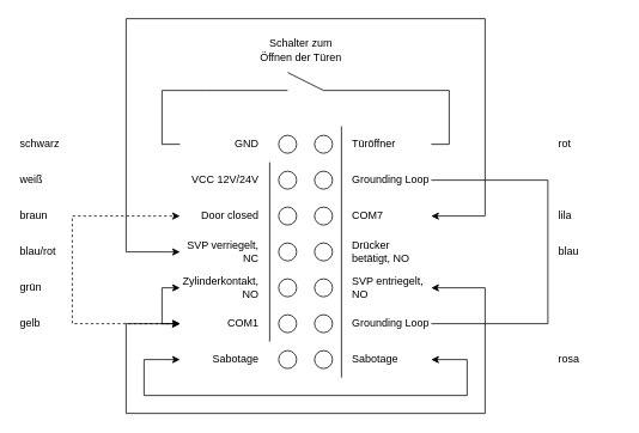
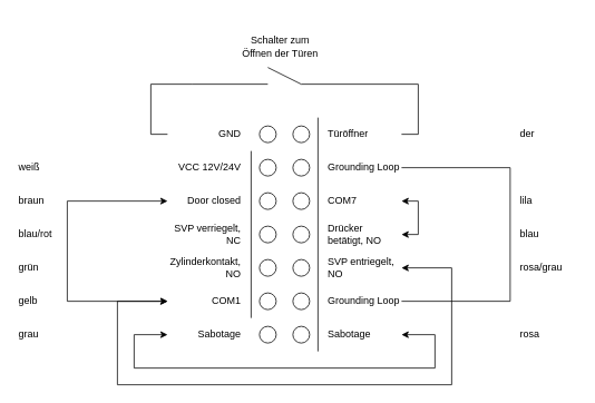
  <mxCell id="0" />
  <mxCell id="1" parent="0" />
  <mxCell id="2" value="" style="endArrow=none;html=1;rounded=0;" edge="1" parent="1"><mxGeometry width="50" height="50" relative="1" as="geometry"><mxPoint x="300" y="380" as="sourcePoint" /><mxPoint x="300" y="180" as="targetPoint" /></mxGeometry></mxCell>
  <mxCell id="3" value="" style="endArrow=none;html=1;rounded=0;" edge="1" parent="1"><mxGeometry width="50" height="50" relative="1" as="geometry"><mxPoint x="380" y="420" as="sourcePoint" /><mxPoint x="380" y="140" as="targetPoint" /></mxGeometry></mxCell>
  <mxCell id="4" value="" style="ellipse;whiteSpace=wrap;html=1;aspect=fixed;" vertex="1" parent="1"><mxGeometry x="350" y="150" width="20" height="20" as="geometry" /></mxCell>
  <mxCell id="5" value="" style="ellipse;whiteSpace=wrap;html=1;aspect=fixed;" vertex="1" parent="1"><mxGeometry x="350" y="190" width="20" height="20" as="geometry" /></mxCell>
  <mxCell id="6" value="" style="ellipse;whiteSpace=wrap;html=1;aspect=fixed;" vertex="1" parent="1"><mxGeometry x="350" y="230" width="20" height="20" as="geometry" /></mxCell>
  <mxCell id="7" value="" style="ellipse;whiteSpace=wrap;html=1;aspect=fixed;" vertex="1" parent="1"><mxGeometry x="350" y="270" width="20" height="20" as="geometry" /></mxCell>
  <mxCell id="8" value="" style="ellipse;whiteSpace=wrap;html=1;aspect=fixed;" vertex="1" parent="1"><mxGeometry x="350" y="310" width="20" height="20" as="geometry" /></mxCell>
  <mxCell id="9" value="" style="ellipse;whiteSpace=wrap;html=1;aspect=fixed;" vertex="1" parent="1"><mxGeometry x="350" y="350" width="20" height="20" as="geometry" /></mxCell>
  <mxCell id="10" value="" style="ellipse;whiteSpace=wrap;html=1;aspect=fixed;" vertex="1" parent="1"><mxGeometry x="350" y="390" width="20" height="20" as="geometry" /></mxCell>
  <mxCell id="11" value="" style="ellipse;whiteSpace=wrap;html=1;aspect=fixed;" vertex="1" parent="1"><mxGeometry x="310" y="150" width="20" height="20" as="geometry" /></mxCell>
  <mxCell id="12" value="" style="ellipse;whiteSpace=wrap;html=1;aspect=fixed;" vertex="1" parent="1"><mxGeometry x="310" y="190" width="20" height="20" as="geometry" /></mxCell>
  <mxCell id="13" value="" style="ellipse;whiteSpace=wrap;html=1;aspect=fixed;" vertex="1" parent="1"><mxGeometry x="310" y="230" width="20" height="20" as="geometry" /></mxCell>
  <mxCell id="14" value="" style="ellipse;whiteSpace=wrap;html=1;aspect=fixed;" vertex="1" parent="1"><mxGeometry x="310" y="270" width="20" height="20" as="geometry" /></mxCell>
  <mxCell id="15" value="" style="ellipse;whiteSpace=wrap;html=1;aspect=fixed;" vertex="1" parent="1"><mxGeometry x="310" y="310" width="20" height="20" as="geometry" /></mxCell>
  <mxCell id="16" value="" style="ellipse;whiteSpace=wrap;html=1;aspect=fixed;" vertex="1" parent="1"><mxGeometry x="310" y="350" width="20" height="20" as="geometry" /></mxCell>
  <mxCell id="17" value="" style="ellipse;whiteSpace=wrap;html=1;aspect=fixed;" vertex="1" parent="1"><mxGeometry x="310" y="390" width="20" height="20" as="geometry" /></mxCell>
  <mxCell id="18" value="GND" style="text;html=1;strokeColor=none;fillColor=none;align=right;verticalAlign=middle;whiteSpace=wrap;rounded=0;" vertex="1" parent="1"><mxGeometry x="200" y="145" width="90" height="30" as="geometry" /></mxCell>
  <mxCell id="19" value="VCC 12V/24V" style="text;html=1;strokeColor=none;fillColor=none;align=right;verticalAlign=middle;whiteSpace=wrap;rounded=0;" vertex="1" parent="1"><mxGeometry x="200" y="185" width="90" height="30" as="geometry" /></mxCell>
  <mxCell id="20" value="Door closed" style="text;html=1;strokeColor=none;fillColor=none;align=right;verticalAlign=middle;whiteSpace=wrap;rounded=0;" vertex="1" parent="1"><mxGeometry x="200" y="225" width="90" height="30" as="geometry" /></mxCell>
  <mxCell id="21" value="SVP verriegelt, NC" style="text;html=1;strokeColor=none;fillColor=none;align=right;verticalAlign=middle;whiteSpace=wrap;rounded=0;" vertex="1" parent="1"><mxGeometry x="200" y="265" width="90" height="30" as="geometry" /></mxCell>
  <mxCell id="22" value="Zylinderkontakt, NO" style="text;html=1;strokeColor=none;fillColor=none;align=right;verticalAlign=middle;whiteSpace=wrap;rounded=0;" vertex="1" parent="1"><mxGeometry x="200" y="305" width="90" height="30" as="geometry" /></mxCell>
  <mxCell id="23" value="COM1" style="text;html=1;strokeColor=none;fillColor=none;align=right;verticalAlign=middle;whiteSpace=wrap;rounded=0;" vertex="1" parent="1"><mxGeometry x="200" y="345" width="90" height="30" as="geometry" /></mxCell>
  <mxCell id="24" value="Sabotage" style="text;html=1;strokeColor=none;fillColor=none;align=right;verticalAlign=middle;whiteSpace=wrap;rounded=0;" vertex="1" parent="1"><mxGeometry x="200" y="385" width="90" height="30" as="geometry" /></mxCell>
  <mxCell id="25" value="Türöffner" style="text;html=1;strokeColor=none;fillColor=none;align=left;verticalAlign=middle;whiteSpace=wrap;rounded=0;" vertex="1" parent="1"><mxGeometry x="390" y="145" width="90" height="30" as="geometry" /></mxCell>
  <mxCell id="26" value="Grounding Loop" style="text;html=1;strokeColor=none;fillColor=none;align=left;verticalAlign=middle;whiteSpace=wrap;rounded=0;" vertex="1" parent="1"><mxGeometry x="390" y="185" width="90" height="30" as="geometry" /></mxCell>
  <mxCell id="27" value="COM7" style="text;html=1;strokeColor=none;fillColor=none;align=left;verticalAlign=middle;whiteSpace=wrap;rounded=0;" vertex="1" parent="1"><mxGeometry x="390" y="225" width="90" height="30" as="geometry" /></mxCell>
  <mxCell id="28" value="Drücker betätigt, NO" style="text;html=1;strokeColor=none;fillColor=none;align=left;verticalAlign=middle;whiteSpace=wrap;rounded=0;" vertex="1" parent="1"><mxGeometry x="390" y="265" width="90" height="30" as="geometry" /></mxCell>
  <mxCell id="29" value="SVP entriegelt, NO" style="text;html=1;strokeColor=none;fillColor=none;align=left;verticalAlign=middle;whiteSpace=wrap;rounded=0;" vertex="1" parent="1"><mxGeometry x="390" y="305" width="90" height="30" as="geometry" /></mxCell>
  <mxCell id="30" value="Grounding Loop" style="text;html=1;strokeColor=none;fillColor=none;align=left;verticalAlign=middle;whiteSpace=wrap;rounded=0;" vertex="1" parent="1"><mxGeometry x="390" y="345" width="90" height="30" as="geometry" /></mxCell>
  <mxCell id="31" value="Sabotage" style="text;html=1;strokeColor=none;fillColor=none;align=left;verticalAlign=middle;whiteSpace=wrap;rounded=0;" vertex="1" parent="1"><mxGeometry x="390" y="385" width="90" height="30" as="geometry" /></mxCell>
  <mxCell id="32" value="" style="endArrow=none;html=1;rounded=0;exitX=1;exitY=0.5;exitDx=0;exitDy=0;" edge="1" parent="1" source="25"><mxGeometry width="50" height="50" relative="1" as="geometry"><mxPoint x="440" y="170" as="sourcePoint" /><mxPoint x="360" y="100" as="targetPoint" /><Array as="points"><mxPoint x="500" y="160" /><mxPoint x="500" y="100" /></Array></mxGeometry></mxCell>
  <mxCell id="33" value="" style="endArrow=none;html=1;rounded=0;" edge="1" parent="1"><mxGeometry width="50" height="50" relative="1" as="geometry"><mxPoint x="360" y="100" as="sourcePoint" /><mxPoint x="320" y="80" as="targetPoint" /></mxGeometry></mxCell>
  <mxCell id="34" value="" style="endArrow=none;html=1;rounded=0;exitX=0;exitY=0.5;exitDx=0;exitDy=0;" edge="1" parent="1" source="18"><mxGeometry width="50" height="50" relative="1" as="geometry"><mxPoint x="270" y="150" as="sourcePoint" /><mxPoint x="320" y="100" as="targetPoint" /><Array as="points"><mxPoint x="180" y="160" /><mxPoint x="180" y="100" /><mxPoint x="230" y="100" /></Array></mxGeometry></mxCell>
  <mxCell id="35" value="Schalter zum Öffnen der Türen" style="text;html=1;strokeColor=none;fillColor=none;align=center;verticalAlign=middle;whiteSpace=wrap;rounded=0;" vertex="1" parent="1"><mxGeometry x="280" y="40" width="110" height="30" as="geometry" /></mxCell>
- <mxCell id="36" value="" style="endArrow=classic;html=1;rounded=0;entryX=0;entryY=0.5;entryDx=0;entryDy=0;exitX=0;exitY=0.5;exitDx=0;exitDy=0;startArrow=classic;startFill=1;endFill=1;dashed=1;" edge="1" parent="1" source="23" target="20"><mxGeometry width="50" height="50" relative="1" as="geometry"><mxPoint x="220" y="360" as="sourcePoint" /><mxPoint x="250" y="240" as="targetPoint" /><Array as="points"><mxPoint x="80" y="360" /><mxPoint x="80" y="240" /></Array></mxGeometry></mxCell>
- <mxCell id="37" value="rot" style="text;html=1;align=left;verticalAlign=middle;resizable=0;points=[];autosize=1;strokeColor=none;fillColor=none;" vertex="1" parent="1"><mxGeometry x="620" y="150" width="30" height="20" as="geometry" /></mxCell>
+ <mxCell id="36" value="" style="endArrow=classic;html=1;rounded=0;entryX=0;entryY=0.5;entryDx=0;entryDy=0;exitX=0;exitY=0.5;exitDx=0;exitDy=0;startArrow=classic;startFill=1;endFill=1;" edge="1" parent="1" source="23" target="20"><mxGeometry width="50" height="50" relative="1" as="geometry"><mxPoint x="220" y="360" as="sourcePoint" /><mxPoint x="250" y="240" as="targetPoint" /><Array as="points"><mxPoint x="80" y="360" /><mxPoint x="80" y="240" /></Array></mxGeometry></mxCell>
+ <mxCell id="37" value="der" style="text;html=1;align=left;verticalAlign=middle;resizable=0;points=[];autosize=1;strokeColor=none;fillColor=none;" vertex="1" parent="1"><mxGeometry x="620" y="150" width="30" height="20" as="geometry" /></mxCell>
  <mxCell id="38" value="" style="endArrow=none;html=1;rounded=0;exitX=1;exitY=0.5;exitDx=0;exitDy=0;entryX=1;entryY=0.5;entryDx=0;entryDy=0;" edge="1" parent="1" source="26" target="30"><mxGeometry width="50" height="50" relative="1" as="geometry"><mxPoint x="370" y="310" as="sourcePoint" /><mxPoint x="420" y="260" as="targetPoint" /><Array as="points"><mxPoint x="610" y="200" /><mxPoint x="610" y="360" /></Array></mxGeometry></mxCell>
- <mxCell id="39" value="schwarz" style="text;html=1;align=left;verticalAlign=middle;resizable=0;points=[];autosize=1;strokeColor=none;fillColor=none;" vertex="1" parent="1"><mxGeometry x="20" y="150" width="60" height="20" as="geometry" /></mxCell>
  <mxCell id="40" value="weiß" style="text;html=1;align=left;verticalAlign=middle;resizable=0;points=[];autosize=1;strokeColor=none;fillColor=none;" vertex="1" parent="1"><mxGeometry x="20" y="190" width="40" height="20" as="geometry" /></mxCell>
  <mxCell id="41" value="braun" style="text;html=1;align=left;verticalAlign=middle;resizable=0;points=[];autosize=1;strokeColor=none;fillColor=none;" vertex="1" parent="1"><mxGeometry x="20" y="230" width="50" height="20" as="geometry" /></mxCell>
  <mxCell id="42" value="blau/rot" style="text;html=1;align=left;verticalAlign=middle;resizable=0;points=[];autosize=1;strokeColor=none;fillColor=none;" vertex="1" parent="1"><mxGeometry x="20" y="270" width="60" height="20" as="geometry" /></mxCell>
  <mxCell id="43" value="grün" style="text;html=1;align=left;verticalAlign=middle;resizable=0;points=[];autosize=1;strokeColor=none;fillColor=none;" vertex="1" parent="1"><mxGeometry x="20" y="310" width="40" height="20" as="geometry" /></mxCell>
  <mxCell id="44" value="gelb" style="text;html=1;align=left;verticalAlign=middle;resizable=0;points=[];autosize=1;strokeColor=none;fillColor=none;" vertex="1" parent="1"><mxGeometry x="20" y="350" width="40" height="20" as="geometry" /></mxCell>
+ <mxCell id="45" value="grau" style="text;html=1;align=left;verticalAlign=middle;resizable=0;points=[];autosize=1;strokeColor=none;fillColor=none;" vertex="1" parent="1"><mxGeometry x="20" y="390" width="40" height="20" as="geometry" /></mxCell>
  <mxCell id="46" value="lila" style="text;html=1;align=left;verticalAlign=middle;resizable=0;points=[];autosize=1;strokeColor=none;fillColor=none;" vertex="1" parent="1"><mxGeometry x="620" y="230" width="30" height="20" as="geometry" /></mxCell>
  <mxCell id="47" value="blau" style="text;html=1;align=left;verticalAlign=middle;resizable=0;points=[];autosize=1;strokeColor=none;fillColor=none;" vertex="1" parent="1"><mxGeometry x="620" y="270" width="40" height="20" as="geometry" /></mxCell>
+ <mxCell id="48" value="rosa/grau" style="text;html=1;align=left;verticalAlign=middle;resizable=0;points=[];autosize=1;strokeColor=none;fillColor=none;" vertex="1" parent="1"><mxGeometry x="620" y="310" width="70" height="20" as="geometry" /></mxCell>
  <mxCell id="49" value="rosa" style="text;html=1;align=left;verticalAlign=middle;resizable=0;points=[];autosize=1;strokeColor=none;fillColor=none;" vertex="1" parent="1"><mxGeometry x="620" y="390" width="40" height="20" as="geometry" /></mxCell>
- <mxCell id="51" value="" style="endArrow=classic;startArrow=classic;html=1;rounded=0;exitX=0;exitY=0.5;exitDx=0;exitDy=0;entryX=0;entryY=0.5;entryDx=0;entryDy=0;" edge="1" parent="1" source="22" target="23"><mxGeometry width="50" height="50" relative="1" as="geometry"><mxPoint x="370" y="290" as="sourcePoint" /><mxPoint x="420" y="240" as="targetPoint" /><Array as="points"><mxPoint x="180" y="320" /><mxPoint x="180" y="360" /></Array></mxGeometry></mxCell>
+ <mxCell id="50" value="" style="endArrow=classic;startArrow=classic;html=1;rounded=0;exitX=1;exitY=0.5;exitDx=0;exitDy=0;entryX=1;entryY=0.5;entryDx=0;entryDy=0;" edge="1" parent="1" source="28" target="27"><mxGeometry width="50" height="50" relative="1" as="geometry"><mxPoint x="370" y="300" as="sourcePoint" /><mxPoint x="420" y="250" as="targetPoint" /><Array as="points"><mxPoint x="500" y="280" /><mxPoint x="500" y="240" /></Array></mxGeometry></mxCell>
  <mxCell id="52" value="" style="endArrow=classic;startArrow=classic;html=1;rounded=0;exitX=0;exitY=0.5;exitDx=0;exitDy=0;entryX=1;entryY=0.5;entryDx=0;entryDy=0;" edge="1" parent="1" source="24" target="31"><mxGeometry width="50" height="50" relative="1" as="geometry"><mxPoint x="370" y="280" as="sourcePoint" /><mxPoint x="420" y="230" as="targetPoint" /><Array as="points"><mxPoint x="160" y="400" /><mxPoint x="160" y="440" /><mxPoint x="520" y="440" /><mxPoint x="520" y="400" /></Array></mxGeometry></mxCell>
- <mxCell id="53" value="" style="endArrow=classic;startArrow=classic;html=1;rounded=0;exitX=0;exitY=0.5;exitDx=0;exitDy=0;entryX=1;entryY=0.5;entryDx=0;entryDy=0;" edge="1" parent="1" source="21" target="27"><mxGeometry width="50" height="50" relative="1" as="geometry"><mxPoint x="180" y="290" as="sourcePoint" /><mxPoint x="530" y="240" as="targetPoint" /><Array as="points"><mxPoint x="140" y="280" /><mxPoint x="140" y="20" /><mxPoint x="540" y="20" /><mxPoint x="540" y="240" /></Array></mxGeometry></mxCell>
  <mxCell id="54" value="" style="endArrow=classic;startArrow=classic;html=1;rounded=0;exitX=0;exitY=0.5;exitDx=0;exitDy=0;entryX=1;entryY=0.5;entryDx=0;entryDy=0;" edge="1" parent="1" source="23" target="29"><mxGeometry width="50" height="50" relative="1" as="geometry"><mxPoint x="370" y="270" as="sourcePoint" /><mxPoint x="420" y="220" as="targetPoint" /><Array as="points"><mxPoint x="140" y="360" /><mxPoint x="140" y="460" /><mxPoint x="540" y="460" /><mxPoint x="540" y="320" /></Array></mxGeometry></mxCell>
